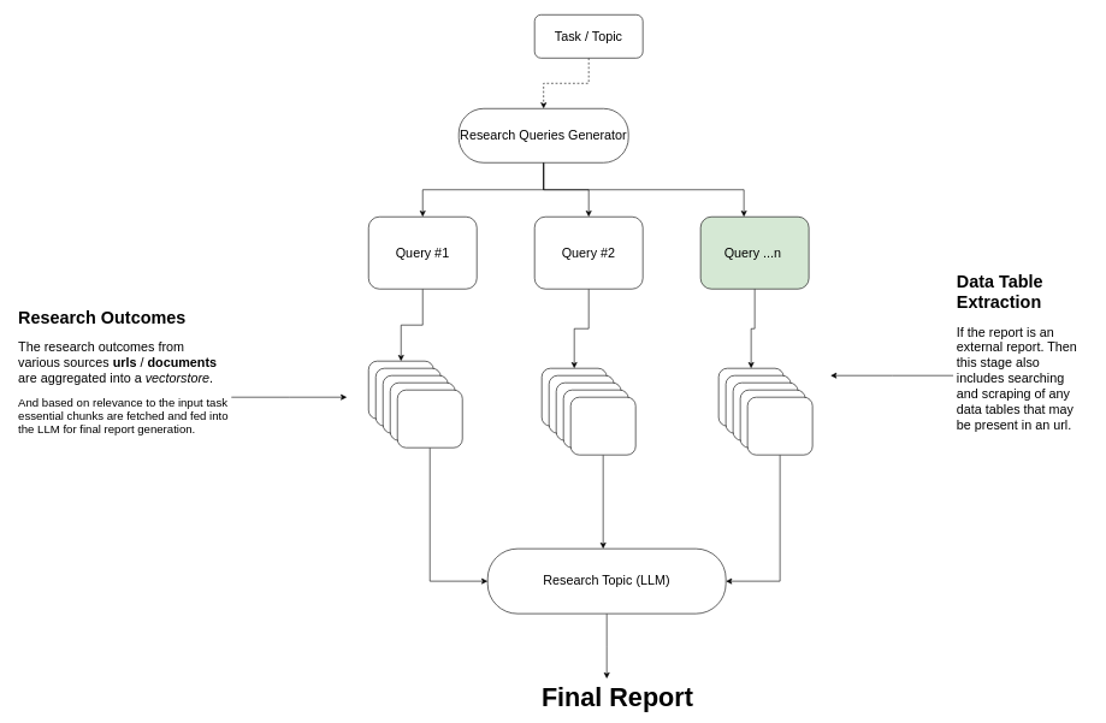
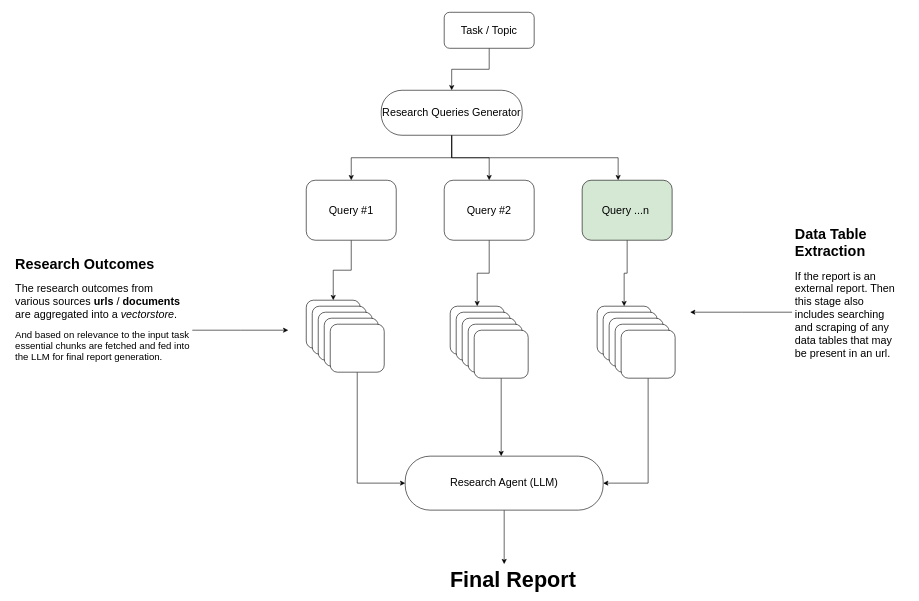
  <mxCell id="0" />
  <mxCell id="1" parent="0" />
- <mxCell id="2" value="" style="edgeStyle=orthogonalEdgeStyle;rounded=0;orthogonalLoop=1;jettySize=auto;html=1;dashed=1;" edge="1" parent="1" source="3" target="6"><mxGeometry relative="1" as="geometry" /></mxCell>
+ <mxCell id="2" value="" style="edgeStyle=orthogonalEdgeStyle;rounded=0;orthogonalLoop=1;jettySize=auto;html=1;" edge="1" parent="1" source="3" target="6"><mxGeometry relative="1" as="geometry" /></mxCell>
  <mxCell id="3" value="&lt;font style=&quot;font-size: 18px;&quot;&gt;Task / Topic&lt;/font&gt;" style="rounded=1;whiteSpace=wrap;html=1;" parent="1" vertex="1"><mxGeometry x="740" y="20" width="150" height="60" as="geometry" /></mxCell>
  <mxCell id="4" value="" style="edgeStyle=orthogonalEdgeStyle;rounded=0;orthogonalLoop=1;jettySize=auto;html=1;" edge="1" parent="1" source="6" target="10"><mxGeometry relative="1" as="geometry" /></mxCell>
  <mxCell id="5" style="edgeStyle=orthogonalEdgeStyle;rounded=0;orthogonalLoop=1;jettySize=auto;html=1;exitX=0.5;exitY=1;exitDx=0;exitDy=0;entryX=0.5;entryY=0;entryDx=0;entryDy=0;" edge="1" parent="1" source="6" target="8"><mxGeometry relative="1" as="geometry" /></mxCell>
  <mxCell id="6" value="&lt;span style=&quot;font-size: 18px;&quot;&gt;Research Queries Generator&lt;/span&gt;" style="rounded=1;whiteSpace=wrap;html=1;arcSize=46;" vertex="1" parent="1"><mxGeometry x="635" y="150" width="235" height="75" as="geometry" /></mxCell>
  <mxCell id="7" style="edgeStyle=orthogonalEdgeStyle;rounded=0;orthogonalLoop=1;jettySize=auto;html=1;exitX=0.5;exitY=1;exitDx=0;exitDy=0;entryX=0.5;entryY=0;entryDx=0;entryDy=0;" edge="1" parent="1" source="8" target="13"><mxGeometry relative="1" as="geometry" /></mxCell>
  <mxCell id="8" value="&lt;font style=&quot;font-size: 18px;&quot;&gt;Query #1&lt;/font&gt;" style="rounded=1;whiteSpace=wrap;html=1;" vertex="1" parent="1"><mxGeometry x="510" y="300" width="150" height="100" as="geometry" /></mxCell>
  <mxCell id="9" value="" style="edgeStyle=orthogonalEdgeStyle;rounded=0;orthogonalLoop=1;jettySize=auto;html=1;" edge="1" parent="1" source="10" target="19"><mxGeometry relative="1" as="geometry" /></mxCell>
  <mxCell id="10" value="&lt;span style=&quot;font-size: 18px;&quot;&gt;Query #2&lt;/span&gt;" style="rounded=1;whiteSpace=wrap;html=1;" vertex="1" parent="1"><mxGeometry x="740" y="300" width="150" height="100" as="geometry" /></mxCell>
  <mxCell id="11" value="" style="edgeStyle=orthogonalEdgeStyle;rounded=0;orthogonalLoop=1;jettySize=auto;html=1;" edge="1" parent="1" source="12" target="25"><mxGeometry relative="1" as="geometry" /></mxCell>
  <mxCell id="12" value="&lt;span style=&quot;font-size: 18px;&quot;&gt;Query ...n&amp;nbsp;&lt;/span&gt;" style="rounded=1;whiteSpace=wrap;html=1;fillColor=#d5e8d4;" vertex="1" parent="1"><mxGeometry x="970" y="300" width="150" height="100" as="geometry" /></mxCell>
  <mxCell id="13" value="" style="rounded=1;whiteSpace=wrap;html=1;" vertex="1" parent="1"><mxGeometry x="510" y="500" width="90" height="80" as="geometry" /></mxCell>
  <mxCell id="14" value="" style="rounded=1;whiteSpace=wrap;html=1;" vertex="1" parent="1"><mxGeometry x="520" y="510" width="90" height="80" as="geometry" /></mxCell>
  <mxCell id="15" value="" style="rounded=1;whiteSpace=wrap;html=1;" vertex="1" parent="1"><mxGeometry x="530" y="520" width="90" height="80" as="geometry" /></mxCell>
  <mxCell id="16" value="" style="rounded=1;whiteSpace=wrap;html=1;" vertex="1" parent="1"><mxGeometry x="540" y="530" width="90" height="80" as="geometry" /></mxCell>
  <mxCell id="17" style="edgeStyle=orthogonalEdgeStyle;rounded=0;orthogonalLoop=1;jettySize=auto;html=1;entryX=1;entryY=0.5;entryDx=0;entryDy=0;" edge="1" parent="1" source="18" target="32"><mxGeometry relative="1" as="geometry"><Array as="points"><mxPoint x="595" y="805" /></Array></mxGeometry></mxCell>
  <mxCell id="18" value="" style="rounded=1;whiteSpace=wrap;html=1;" vertex="1" parent="1"><mxGeometry x="550" y="540" width="90" height="80" as="geometry" /></mxCell>
  <mxCell id="19" value="" style="rounded=1;whiteSpace=wrap;html=1;" vertex="1" parent="1"><mxGeometry x="750" y="510" width="90" height="80" as="geometry" /></mxCell>
  <mxCell id="20" value="" style="rounded=1;whiteSpace=wrap;html=1;" vertex="1" parent="1"><mxGeometry x="760" y="520" width="90" height="80" as="geometry" /></mxCell>
  <mxCell id="21" value="" style="rounded=1;whiteSpace=wrap;html=1;" vertex="1" parent="1"><mxGeometry x="770" y="530" width="90" height="80" as="geometry" /></mxCell>
  <mxCell id="22" value="" style="rounded=1;whiteSpace=wrap;html=1;" vertex="1" parent="1"><mxGeometry x="780" y="540" width="90" height="80" as="geometry" /></mxCell>
  <mxCell id="23" style="edgeStyle=orthogonalEdgeStyle;rounded=0;orthogonalLoop=1;jettySize=auto;html=1;" edge="1" parent="1" source="24" target="32"><mxGeometry relative="1" as="geometry"><Array as="points"><mxPoint x="835" y="840" /><mxPoint x="835" y="840" /></Array></mxGeometry></mxCell>
  <mxCell id="24" value="" style="rounded=1;whiteSpace=wrap;html=1;" vertex="1" parent="1"><mxGeometry x="790" y="550" width="90" height="80" as="geometry" /></mxCell>
  <mxCell id="25" value="" style="rounded=1;whiteSpace=wrap;html=1;" vertex="1" parent="1"><mxGeometry x="995" y="510" width="90" height="80" as="geometry" /></mxCell>
  <mxCell id="26" value="" style="rounded=1;whiteSpace=wrap;html=1;" vertex="1" parent="1"><mxGeometry x="1005" y="520" width="90" height="80" as="geometry" /></mxCell>
  <mxCell id="27" value="" style="rounded=1;whiteSpace=wrap;html=1;" vertex="1" parent="1"><mxGeometry x="1015" y="530" width="90" height="80" as="geometry" /></mxCell>
  <mxCell id="28" value="" style="rounded=1;whiteSpace=wrap;html=1;" vertex="1" parent="1"><mxGeometry x="1025" y="540" width="90" height="80" as="geometry" /></mxCell>
  <mxCell id="29" style="edgeStyle=orthogonalEdgeStyle;rounded=0;orthogonalLoop=1;jettySize=auto;html=1;entryX=0;entryY=0.5;entryDx=0;entryDy=0;" edge="1" parent="1" source="30" target="32"><mxGeometry relative="1" as="geometry"><Array as="points"><mxPoint x="1080" y="805" /></Array></mxGeometry></mxCell>
  <mxCell id="30" value="" style="rounded=1;whiteSpace=wrap;html=1;" vertex="1" parent="1"><mxGeometry x="1035" y="550" width="90" height="80" as="geometry" /></mxCell>
  <mxCell id="31" style="edgeStyle=orthogonalEdgeStyle;rounded=0;orthogonalLoop=1;jettySize=auto;html=1;exitX=0.5;exitY=0;exitDx=0;exitDy=0;" edge="1" parent="1" source="32"><mxGeometry relative="1" as="geometry"><mxPoint x="840" y="940" as="targetPoint" /></mxGeometry></mxCell>
- <mxCell id="32" value="&lt;span style=&quot;font-size: 18px;&quot;&gt;Research Topic (LLM)&lt;/span&gt;" style="rounded=1;whiteSpace=wrap;html=1;arcSize=46;direction=west;" vertex="1" parent="1"><mxGeometry x="675" y="760" width="330" height="90" as="geometry" /></mxCell>
+ <mxCell id="32" value="&lt;span style=&quot;font-size: 18px;&quot;&gt;Research Agent (LLM)&lt;/span&gt;" style="rounded=1;whiteSpace=wrap;html=1;arcSize=46;direction=west;" vertex="1" parent="1"><mxGeometry x="675" y="760" width="330" height="90" as="geometry" /></mxCell>
  <mxCell id="33" style="edgeStyle=orthogonalEdgeStyle;rounded=0;orthogonalLoop=1;jettySize=auto;html=1;exitX=0.5;exitY=1;exitDx=0;exitDy=0;entryX=0.4;entryY=0;entryDx=0;entryDy=0;entryPerimeter=0;" edge="1" parent="1" source="6" target="12"><mxGeometry relative="1" as="geometry" /></mxCell>
  <mxCell id="34" style="edgeStyle=orthogonalEdgeStyle;rounded=0;orthogonalLoop=1;jettySize=auto;html=1;" edge="1" parent="1" source="35"><mxGeometry relative="1" as="geometry"><mxPoint x="480" y="550" as="targetPoint" /></mxGeometry></mxCell>
  <mxCell id="35" value="&lt;h1&gt;Research Outcomes&lt;/h1&gt;&lt;p&gt;&lt;font style=&quot;font-size: 18px;&quot;&gt;The research outcomes from various sources &lt;b style=&quot;&quot;&gt;urls&lt;/b&gt; / &lt;b style=&quot;&quot;&gt;documents&lt;/b&gt; are aggregated into a &lt;i style=&quot;&quot;&gt;vectorstore&lt;/i&gt;.&lt;/font&gt;&lt;/p&gt;&lt;p&gt;&lt;font size=&quot;3&quot;&gt;And based on relevance to the input task essential chunks are fetched and fed into the LLM for final report generation.&lt;/font&gt;&lt;/p&gt;" style="text;html=1;spacing=5;spacingTop=-20;whiteSpace=wrap;overflow=hidden;rounded=0;" vertex="1" parent="1"><mxGeometry x="20" y="420" width="300" height="260" as="geometry" /></mxCell>
  <mxCell id="36" style="edgeStyle=orthogonalEdgeStyle;rounded=0;orthogonalLoop=1;jettySize=auto;html=1;" edge="1" parent="1" source="37"><mxGeometry relative="1" as="geometry"><mxPoint x="1150" y="520" as="targetPoint" /></mxGeometry></mxCell>
  <mxCell id="37" value="&lt;h1&gt;Data Table Extraction&lt;/h1&gt;&lt;p&gt;&lt;font style=&quot;font-size: 18px;&quot;&gt;If the report is an external report. Then this stage also includes searching and scraping of any data tables that may be present in an url.&lt;/font&gt;&lt;/p&gt;" style="text;html=1;spacing=5;spacingTop=-20;whiteSpace=wrap;overflow=hidden;rounded=0;" vertex="1" parent="1"><mxGeometry x="1320" y="370" width="190" height="300" as="geometry" /></mxCell>
  <mxCell id="38" value="&lt;b&gt;&lt;font style=&quot;font-size: 36px;&quot;&gt;Final Report&lt;/font&gt;&lt;/b&gt;" style="text;html=1;align=center;verticalAlign=middle;whiteSpace=wrap;rounded=0;" vertex="1" parent="1"><mxGeometry x="715" y="950" width="280" height="30" as="geometry" /></mxCell>
